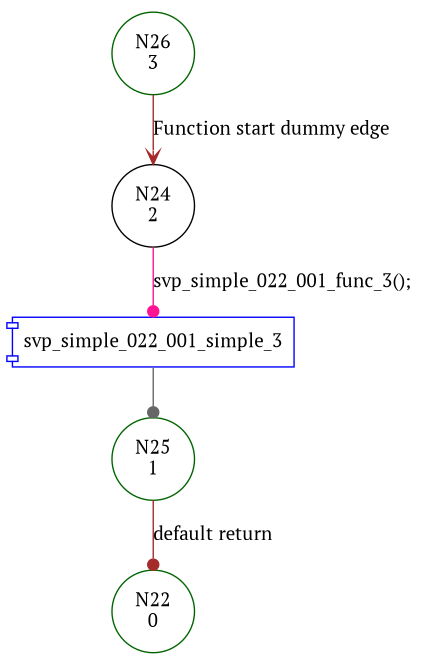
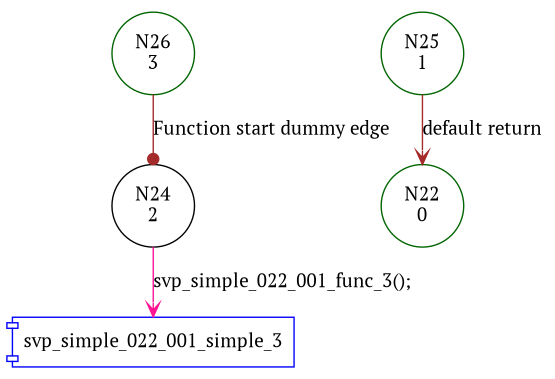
  digraph {
    fontname="PT Serif"
    node [color=darkgreen fontname="PT Serif" shape=circle]
    edge [arrowhead=vee color=brown fontname="PT Serif"]
    n1 [label="N26\n3"]
    n2 [color=black label="N24\n2"]
    n3 [color=blue label=svp_simple_022_001_simple_3 shape=component]
    n4 [label="N25\n1"]
    n5 [label="N22\n0"]
-   n1 -> n2 [label="Function start dummy edge"]
-   n2 -> n3 [arrowhead=dot color=deeppink label="svp_simple_022_001_func_3();"]
-   n3 -> n4 [arrowhead=dot color=gray40]
-   n4 -> n5 [arrowhead=dot label="default return"]
+   n1 -> n2 [arrowhead=dot label="Function start dummy edge"]
+   n2 -> n3 [color=deeppink label="svp_simple_022_001_func_3();"]
+   n4 -> n5 [label="default return"]
  }
